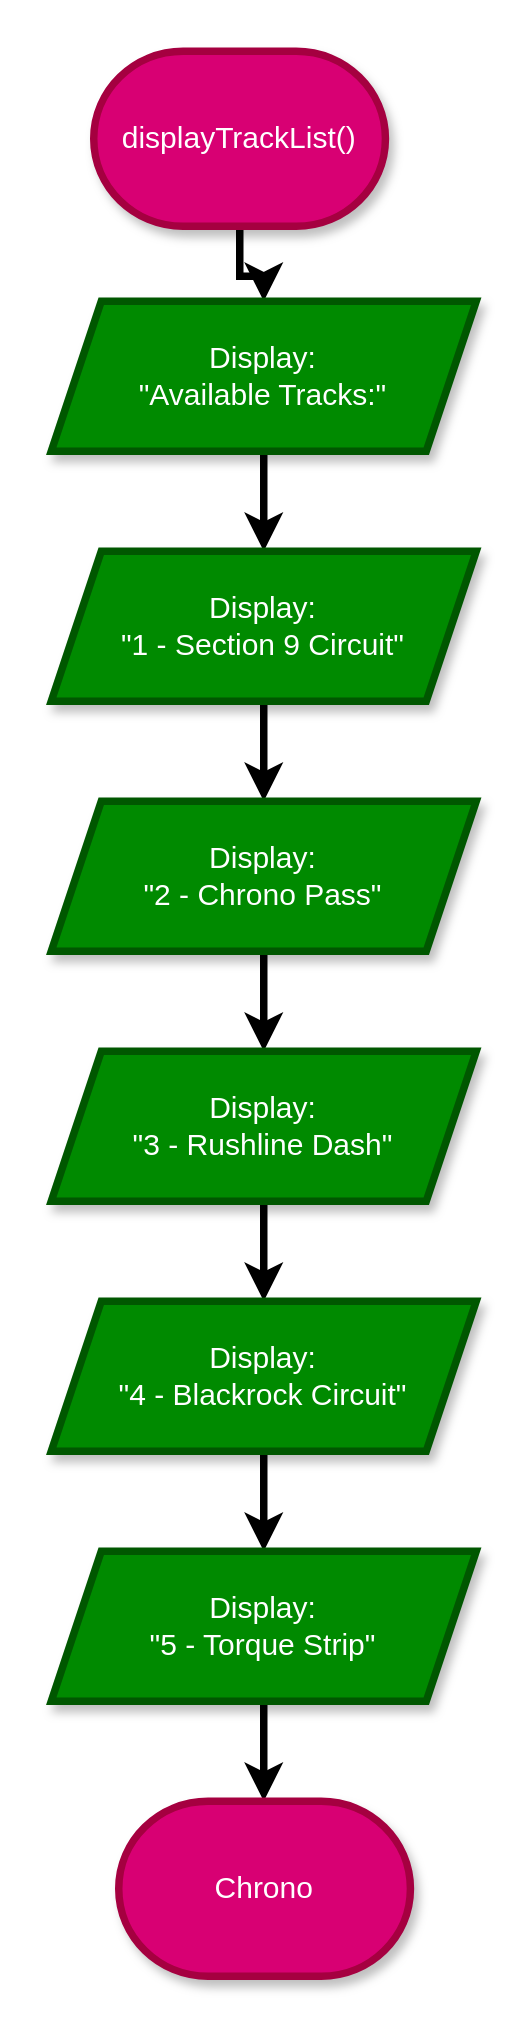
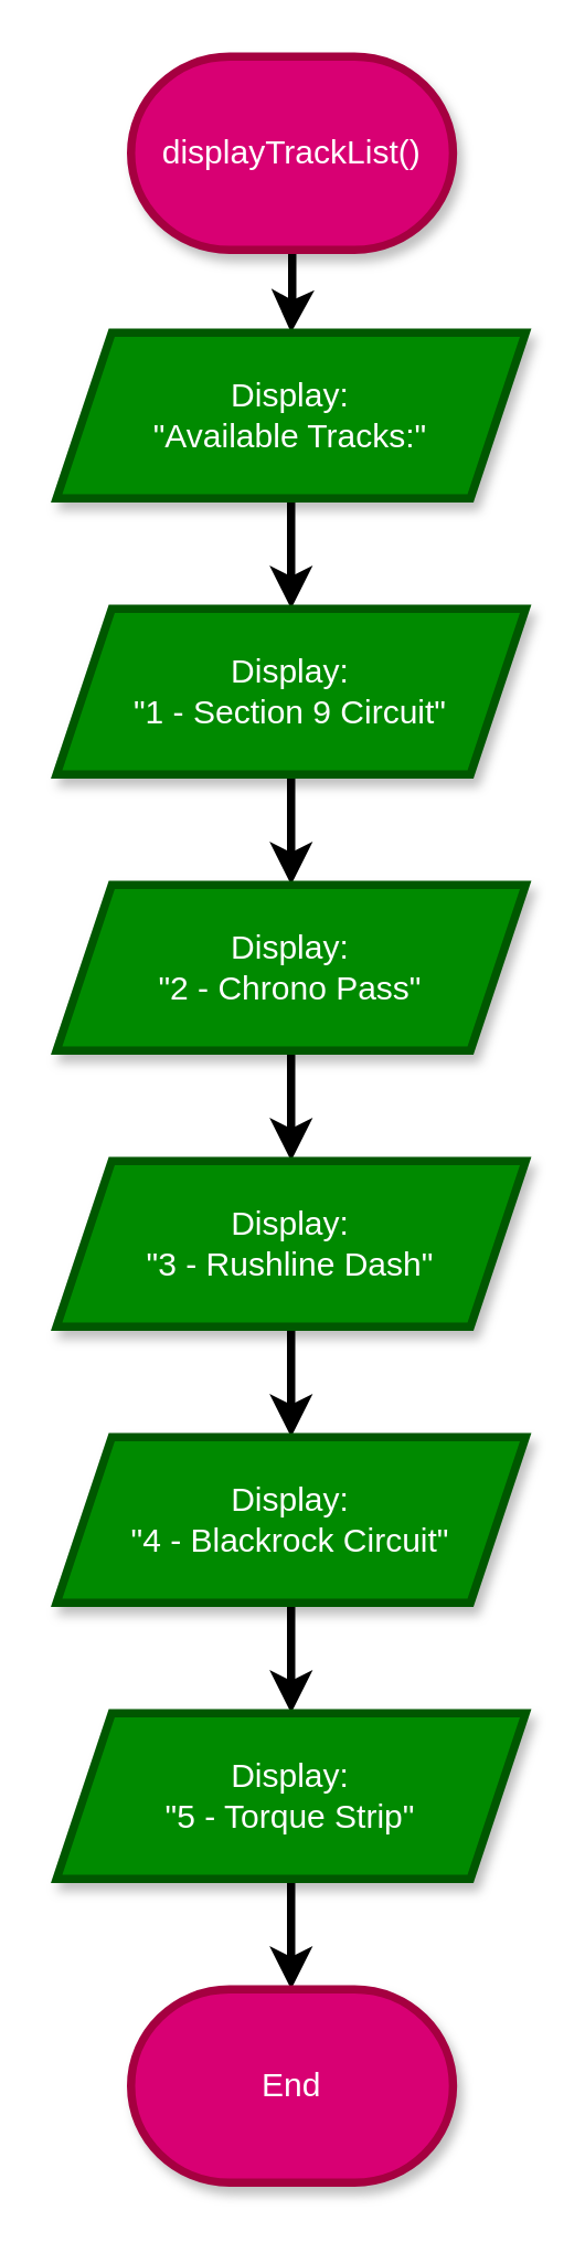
  <mxCell id="0" />
  <mxCell id="1" parent="0" />
  <mxCell id="2" value="" style="edgeStyle=orthogonalEdgeStyle;rounded=0;orthogonalLoop=1;jettySize=auto;html=1;strokeWidth=3;" parent="1" source="3" target="5" edge="1"><mxGeometry relative="1" as="geometry" /></mxCell>
- <mxCell id="3" value="displayTrackList()" style="strokeWidth=3;html=1;shape=mxgraph.flowchart.terminator;whiteSpace=wrap;fillColor=#d80073;fontColor=#ffffff;strokeColor=#A50040;shadow=1;" parent="1" vertex="1"><mxGeometry x="37" y="20" width="116.67" height="70" as="geometry" /></mxCell>
+ <mxCell id="3" value="displayTrackList()" style="strokeWidth=3;html=1;shape=mxgraph.flowchart.terminator;whiteSpace=wrap;fillColor=#d80073;fontColor=#ffffff;strokeColor=#A50040;shadow=1;" parent="1" vertex="1"><mxGeometry x="47" y="20" width="116.67" height="70" as="geometry" /></mxCell>
  <mxCell id="4" value="" style="edgeStyle=orthogonalEdgeStyle;rounded=0;orthogonalLoop=1;jettySize=auto;html=1;strokeWidth=3;" parent="1" source="5" target="7" edge="1"><mxGeometry relative="1" as="geometry" /></mxCell>
  <mxCell id="5" value="&lt;font style=&quot;color: rgb(255, 255, 255);&quot;&gt;Display:&lt;/font&gt;&lt;div&gt;&lt;font style=&quot;color: rgb(255, 255, 255);&quot;&gt;&quot;Available Tracks:&quot;&lt;/font&gt;&lt;/div&gt;" style="shape=parallelogram;perimeter=parallelogramPerimeter;whiteSpace=wrap;html=1;fixedSize=1;fillColor=#008a00;strokeColor=#005700;fontColor=#ffffff;strokeWidth=3;shadow=1;" parent="1" vertex="1"><mxGeometry x="20" y="120" width="170" height="60" as="geometry" /></mxCell>
  <mxCell id="6" value="" style="edgeStyle=orthogonalEdgeStyle;rounded=0;orthogonalLoop=1;jettySize=auto;html=1;strokeWidth=3;" parent="1" source="7" target="9" edge="1"><mxGeometry relative="1" as="geometry" /></mxCell>
  <mxCell id="7" value="&lt;font style=&quot;color: rgb(255, 255, 255);&quot;&gt;Display:&lt;/font&gt;&lt;div&gt;&lt;font style=&quot;color: rgb(255, 255, 255);&quot;&gt;&quot;1 - Section 9 Circuit&quot;&lt;/font&gt;&lt;/div&gt;" style="shape=parallelogram;perimeter=parallelogramPerimeter;whiteSpace=wrap;html=1;fixedSize=1;fillColor=#008a00;strokeColor=#005700;fontColor=#ffffff;strokeWidth=3;shadow=1;" parent="1" vertex="1"><mxGeometry x="20" y="220" width="170" height="60" as="geometry" /></mxCell>
  <mxCell id="8" value="" style="edgeStyle=orthogonalEdgeStyle;rounded=0;orthogonalLoop=1;jettySize=auto;html=1;strokeWidth=3;" parent="1" source="9" target="11" edge="1"><mxGeometry relative="1" as="geometry" /></mxCell>
  <mxCell id="9" value="&lt;font style=&quot;color: rgb(255, 255, 255);&quot;&gt;Display:&lt;/font&gt;&lt;div&gt;&lt;font style=&quot;color: rgb(255, 255, 255);&quot;&gt;&quot;2 - Chrono Pass&quot;&lt;/font&gt;&lt;/div&gt;" style="shape=parallelogram;perimeter=parallelogramPerimeter;whiteSpace=wrap;html=1;fixedSize=1;fillColor=#008a00;strokeColor=#005700;fontColor=#ffffff;strokeWidth=3;shadow=1;" parent="1" vertex="1"><mxGeometry x="20" y="320" width="170" height="60" as="geometry" /></mxCell>
  <mxCell id="10" value="" style="edgeStyle=orthogonalEdgeStyle;rounded=0;orthogonalLoop=1;jettySize=auto;html=1;strokeWidth=3;" parent="1" source="11" target="13" edge="1"><mxGeometry relative="1" as="geometry" /></mxCell>
  <mxCell id="11" value="&lt;font style=&quot;color: rgb(255, 255, 255);&quot;&gt;Display:&lt;/font&gt;&lt;div&gt;&lt;font style=&quot;color: rgb(255, 255, 255);&quot;&gt;&quot;3 - Rushline Dash&quot;&lt;/font&gt;&lt;/div&gt;" style="shape=parallelogram;perimeter=parallelogramPerimeter;whiteSpace=wrap;html=1;fixedSize=1;fillColor=#008a00;strokeColor=#005700;fontColor=#FFFFFF;strokeWidth=3;shadow=1;" parent="1" vertex="1"><mxGeometry x="20" y="420" width="170" height="60" as="geometry" /></mxCell>
  <mxCell id="12" value="" style="edgeStyle=orthogonalEdgeStyle;rounded=0;orthogonalLoop=1;jettySize=auto;html=1;strokeWidth=3;" parent="1" source="13" target="15" edge="1"><mxGeometry relative="1" as="geometry" /></mxCell>
  <mxCell id="13" value="&lt;font style=&quot;color: rgb(255, 255, 255);&quot;&gt;Display:&lt;/font&gt;&lt;div&gt;&lt;font style=&quot;color: rgb(255, 255, 255);&quot;&gt;&quot;4 - Blackrock Circuit&quot;&lt;/font&gt;&lt;/div&gt;" style="shape=parallelogram;perimeter=parallelogramPerimeter;whiteSpace=wrap;html=1;fixedSize=1;fillColor=#008a00;strokeColor=#005700;fontColor=#ffffff;strokeWidth=3;shadow=1;" parent="1" vertex="1"><mxGeometry x="20" y="520" width="170" height="60" as="geometry" /></mxCell>
  <mxCell id="14" value="" style="edgeStyle=orthogonalEdgeStyle;rounded=0;orthogonalLoop=1;jettySize=auto;html=1;strokeWidth=3;" parent="1" source="15" edge="1"><mxGeometry relative="1" as="geometry"><mxPoint x="105" y="720" as="targetPoint" /></mxGeometry></mxCell>
  <mxCell id="15" value="&lt;font style=&quot;color: rgb(255, 255, 255);&quot;&gt;Display:&lt;/font&gt;&lt;div&gt;&lt;font style=&quot;color: rgb(255, 255, 255);&quot;&gt;&quot;5 - Torque Strip&quot;&lt;/font&gt;&lt;/div&gt;" style="shape=parallelogram;perimeter=parallelogramPerimeter;whiteSpace=wrap;html=1;fixedSize=1;fillColor=#008a00;strokeColor=#005700;fontColor=#ffffff;strokeWidth=3;shadow=1;" parent="1" vertex="1"><mxGeometry x="20" y="620" width="170" height="60" as="geometry" /></mxCell>
- <mxCell id="16" value="Chrono" style="strokeWidth=3;html=1;shape=mxgraph.flowchart.terminator;whiteSpace=wrap;fillColor=#d80073;fontColor=#ffffff;strokeColor=#A50040;shadow=1;" vertex="1" parent="1"><mxGeometry x="47" y="720" width="116.67" height="70" as="geometry" /></mxCell>
+ <mxCell id="16" value="End" style="strokeWidth=3;html=1;shape=mxgraph.flowchart.terminator;whiteSpace=wrap;fillColor=#d80073;fontColor=#ffffff;strokeColor=#A50040;shadow=1;" vertex="1" parent="1"><mxGeometry x="47" y="720" width="116.67" height="70" as="geometry" /></mxCell>
